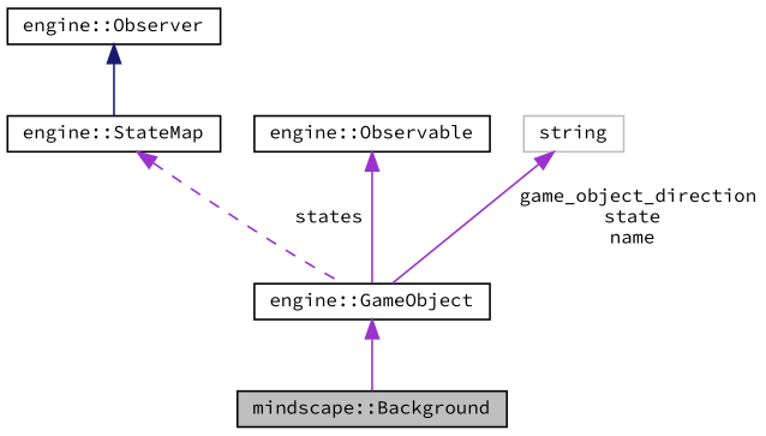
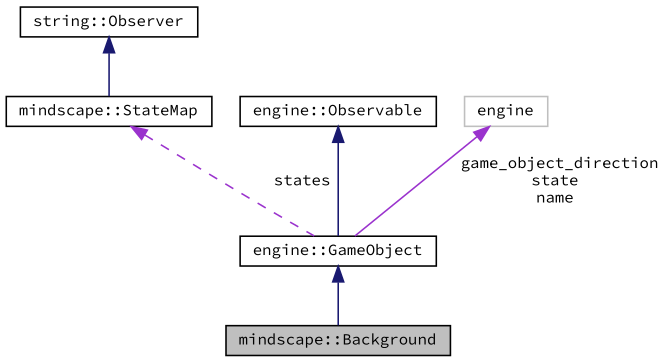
  digraph {
    fontname="Source Code Pro"
    node [color=black fillcolor=white fontname="Source Code Pro" fontsize=10 shape=record style=filled]
    edge [color=midnightblue dir=back fontname="Source Code Pro" fontsize=10 labelfontname=Helvetica labelfontsize=10 style=solid]
    n1 [fillcolor=grey75 fontcolor=black height=0.2 label="mindscape::Background" width=0.4]
    n2 [height=0.2 label="engine::GameObject" width=0.4]
-   n3 [height=0.2 label="engine::Observer" width=0.4]
-   n4 [height=0.2 label="engine::StateMap" width=0.4]
+   n3 [height=0.2 label="string::Observer" width=0.4]
+   n4 [height=0.2 label="mindscape::StateMap" width=0.4]
    n5 [height=0.2 label="engine::Observable" width=0.4]
-   n6 [color=grey75 height=0.2 label=string width=0.4]
-   n2 -> n1 [color=darkorchid3]
+   n6 [color=grey75 height=0.2 label=engine width=0.4]
+   n2 -> n1
    n3 -> n4
    n4 -> n2 [color=darkorchid3 label=" states" style=dashed]
-   n5 -> n2 [color=darkorchid3]
+   n5 -> n2
    n6 -> n2 [color=darkorchid3 label=" game_object_direction\nstate\nname"]
  }
